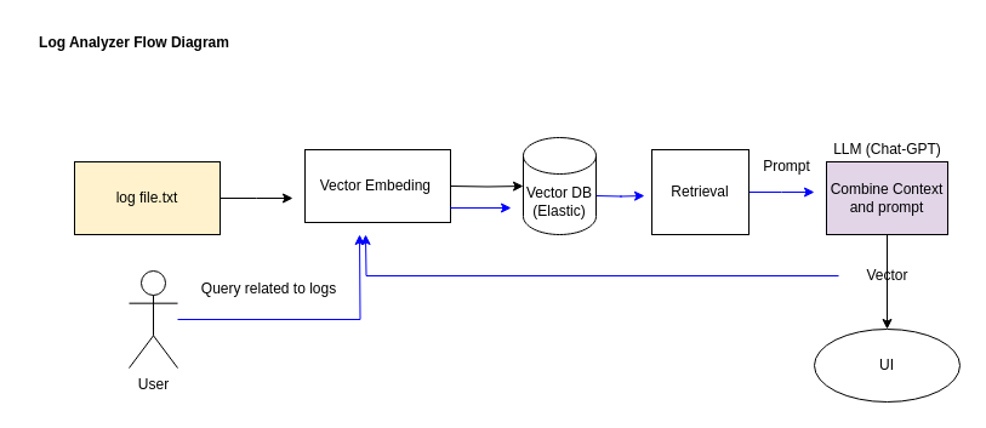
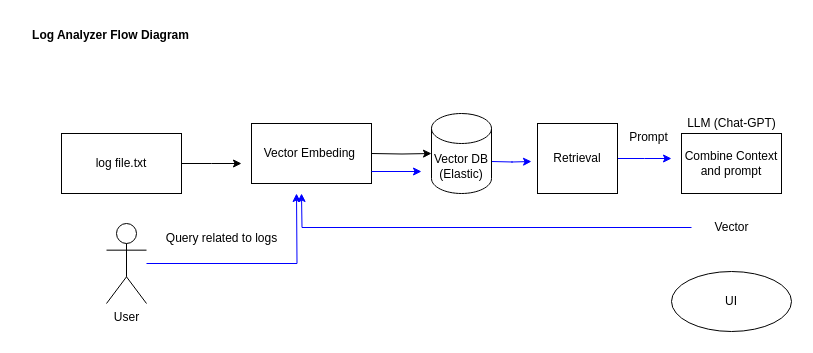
  <mxCell id="0" />
  <mxCell id="1" parent="0" />
  <mxCell id="2" style="edgeStyle=orthogonalEdgeStyle;rounded=0;orthogonalLoop=1;jettySize=auto;html=1;" edge="1" parent="1" source="3"><mxGeometry relative="1" as="geometry"><mxPoint x="241" y="163" as="targetPoint" /></mxGeometry></mxCell>
- <mxCell id="3" value="log file.txt" style="rounded=0;whiteSpace=wrap;html=1;fillColor=#fff2cc;" vertex="1" parent="1"><mxGeometry x="61" y="133" width="120" height="60" as="geometry" /></mxCell>
- <mxCell id="4" value="" style="edgeStyle=orthogonalEdgeStyle;rounded=0;orthogonalLoop=1;jettySize=auto;html=1;" edge="1" parent="1" source="5" target="9"><mxGeometry relative="1" as="geometry" /></mxCell>
- <mxCell id="5" value="&lt;div&gt;Combine Context and prompt&lt;/div&gt;" style="rounded=0;whiteSpace=wrap;html=1;fillColor=#e1d5e7;" vertex="1" parent="1"><mxGeometry x="681" y="133" width="100" height="60" as="geometry" /></mxCell>
+ <mxCell id="3" value="log file.txt" style="rounded=0;whiteSpace=wrap;html=1;" vertex="1" parent="1"><mxGeometry x="61" y="133" width="120" height="60" as="geometry" /></mxCell>
+ <mxCell id="5" value="&lt;div&gt;Combine Context and prompt&lt;/div&gt;" style="rounded=0;whiteSpace=wrap;html=1;" vertex="1" parent="1"><mxGeometry x="681" y="133" width="100" height="60" as="geometry" /></mxCell>
  <mxCell id="6" style="edgeStyle=orthogonalEdgeStyle;rounded=0;orthogonalLoop=1;jettySize=auto;html=1;entryX=0.5;entryY=1;entryDx=0;entryDy=0;strokeColor=#0000FF;" edge="1" parent="1" source="7"><mxGeometry relative="1" as="geometry"><mxPoint x="296" y="193" as="targetPoint" /></mxGeometry></mxCell>
  <mxCell id="7" value="User" style="shape=umlActor;verticalLabelPosition=bottom;verticalAlign=top;html=1;outlineConnect=0;" vertex="1" parent="1"><mxGeometry x="106" y="223" width="40" height="80" as="geometry" /></mxCell>
  <mxCell id="8" value="Query related to logs" style="text;html=1;align=center;verticalAlign=middle;resizable=0;points=[];autosize=1;strokeColor=none;fillColor=none;" vertex="1" parent="1"><mxGeometry x="156" y="223" width="130" height="30" as="geometry" /></mxCell>
  <mxCell id="9" value="UI" style="ellipse;whiteSpace=wrap;html=1;" vertex="1" parent="1"><mxGeometry x="671" y="271" width="120" height="60" as="geometry" /></mxCell>
  <mxCell id="10" style="edgeStyle=orthogonalEdgeStyle;rounded=0;orthogonalLoop=1;jettySize=auto;html=1;fontFamily=Helvetica;fontSize=12;fontColor=default;strokeColor=#0000FF;" edge="1" parent="1" source="11"><mxGeometry relative="1" as="geometry"><mxPoint x="301" y="193" as="targetPoint" /></mxGeometry></mxCell>
  <mxCell id="11" value="Vector" style="text;html=1;align=center;verticalAlign=middle;resizable=0;points=[];autosize=1;strokeColor=none;fillColor=none;" vertex="1" parent="1"><mxGeometry x="691" y="212" width="80" height="30" as="geometry" /></mxCell>
  <mxCell id="12" value="Vector Embeding&amp;nbsp;" style="rounded=0;whiteSpace=wrap;html=1;" vertex="1" parent="1"><mxGeometry x="251" y="123" width="120" height="60" as="geometry" /></mxCell>
  <mxCell id="13" style="edgeStyle=orthogonalEdgeStyle;rounded=0;orthogonalLoop=1;jettySize=auto;html=1;fontFamily=Helvetica;fontSize=12;fontColor=default;strokeColor=#0000FF;" edge="1" parent="1"><mxGeometry relative="1" as="geometry"><mxPoint x="531" y="161" as="targetPoint" /><mxPoint x="491" y="161" as="sourcePoint" /></mxGeometry></mxCell>
  <mxCell id="14" value="Vector DB&lt;div&gt;(Elastic)&lt;/div&gt;" style="shape=cylinder3;whiteSpace=wrap;html=1;boundedLbl=1;backgroundOutline=1;size=15;" vertex="1" parent="1"><mxGeometry x="431" y="113" width="60" height="80" as="geometry" /></mxCell>
  <mxCell id="15" style="edgeStyle=orthogonalEdgeStyle;rounded=0;orthogonalLoop=1;jettySize=auto;html=1;" edge="1" parent="1" target="14"><mxGeometry relative="1" as="geometry"><mxPoint x="371" y="153" as="sourcePoint" /></mxGeometry></mxCell>
  <mxCell id="16" value="" style="endArrow=classic;html=1;rounded=0;strokeColor=#0000FF;" edge="1" parent="1"><mxGeometry width="50" height="50" relative="1" as="geometry"><mxPoint x="371" y="171" as="sourcePoint" /><mxPoint x="421" y="171" as="targetPoint" /></mxGeometry></mxCell>
  <mxCell id="17" style="edgeStyle=orthogonalEdgeStyle;rounded=0;orthogonalLoop=1;jettySize=auto;html=1;fontFamily=Helvetica;fontSize=12;fontColor=default;strokeColor=#0000FF;" edge="1" parent="1" source="18"><mxGeometry relative="1" as="geometry"><mxPoint x="671" y="158" as="targetPoint" /></mxGeometry></mxCell>
  <mxCell id="18" value="Retrieval" style="rounded=0;whiteSpace=wrap;html=1;strokeColor=default;align=center;verticalAlign=middle;fontFamily=Helvetica;fontSize=12;fontColor=default;fillColor=default;" vertex="1" parent="1"><mxGeometry x="537" y="123" width="80" height="70" as="geometry" /></mxCell>
  <mxCell id="19" value="Prompt" style="text;html=1;align=center;verticalAlign=middle;resizable=0;points=[];autosize=1;strokeColor=none;fillColor=none;fontFamily=Helvetica;fontSize=12;fontColor=default;" vertex="1" parent="1"><mxGeometry x="618" y="122" width="60" height="30" as="geometry" /></mxCell>
  <mxCell id="20" value="LLM (Chat-GPT)" style="text;html=1;align=center;verticalAlign=middle;resizable=0;points=[];autosize=1;strokeColor=none;fillColor=none;fontFamily=Helvetica;fontSize=12;fontColor=default;" vertex="1" parent="1"><mxGeometry x="676" y="108" width="110" height="30" as="geometry" /></mxCell>
  <mxCell id="21" value="&lt;b&gt;Log Analyzer Flow Diagram&lt;/b&gt;" style="text;html=1;align=center;verticalAlign=middle;resizable=0;points=[];autosize=1;strokeColor=none;fillColor=none;fontFamily=Helvetica;fontSize=12;fontColor=default;" vertex="1" parent="1"><mxGeometry x="20" y="20" width="180" height="30" as="geometry" /></mxCell>
